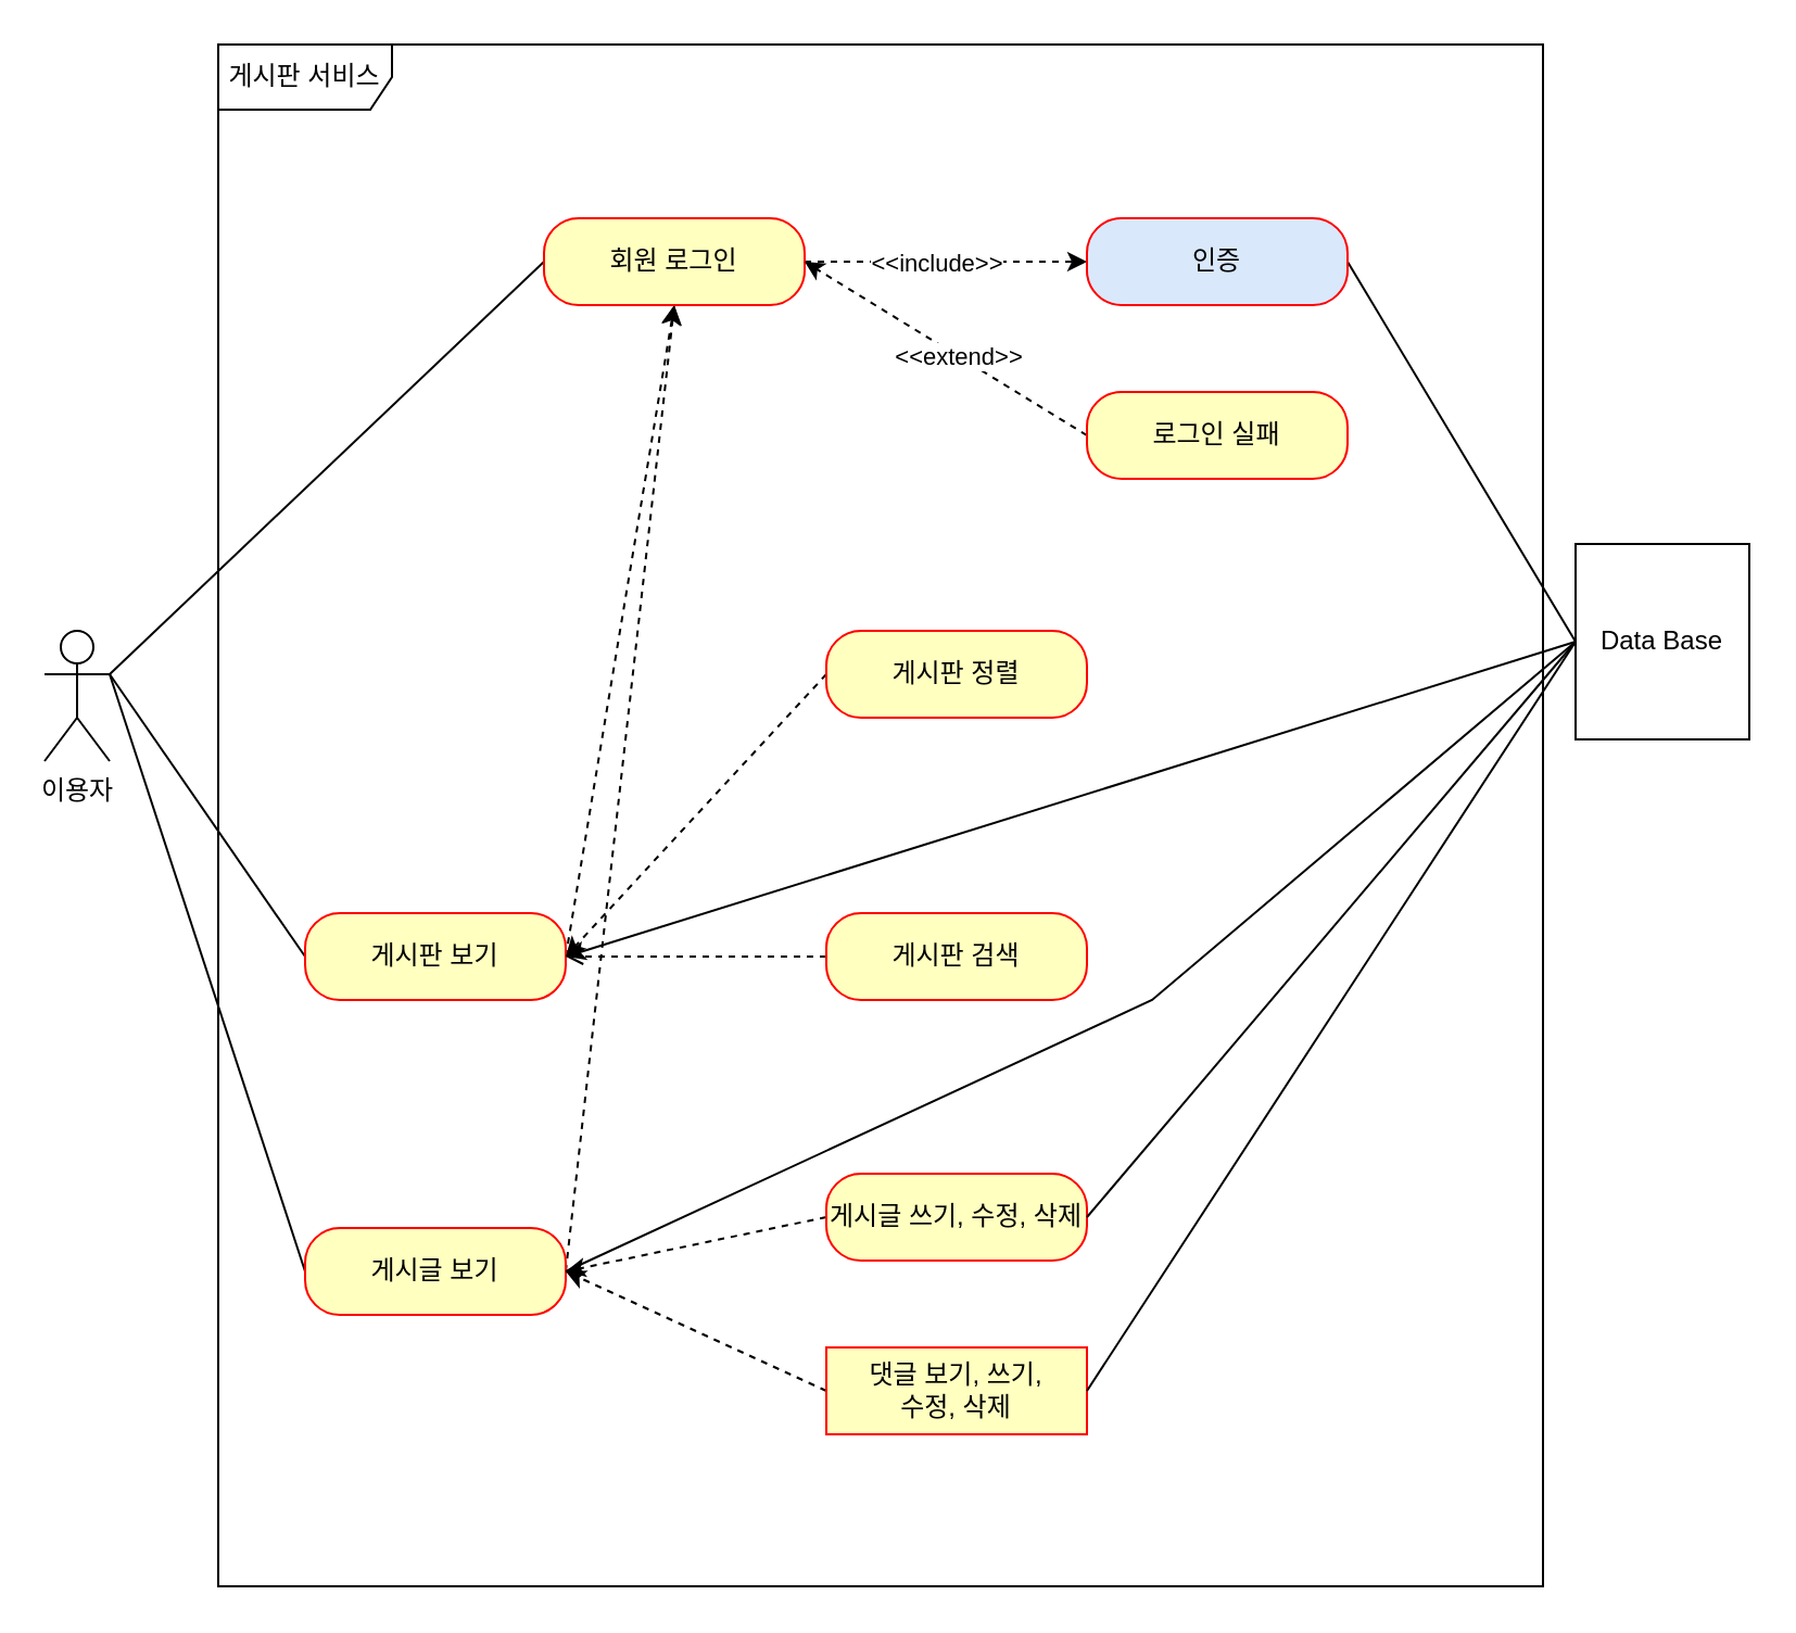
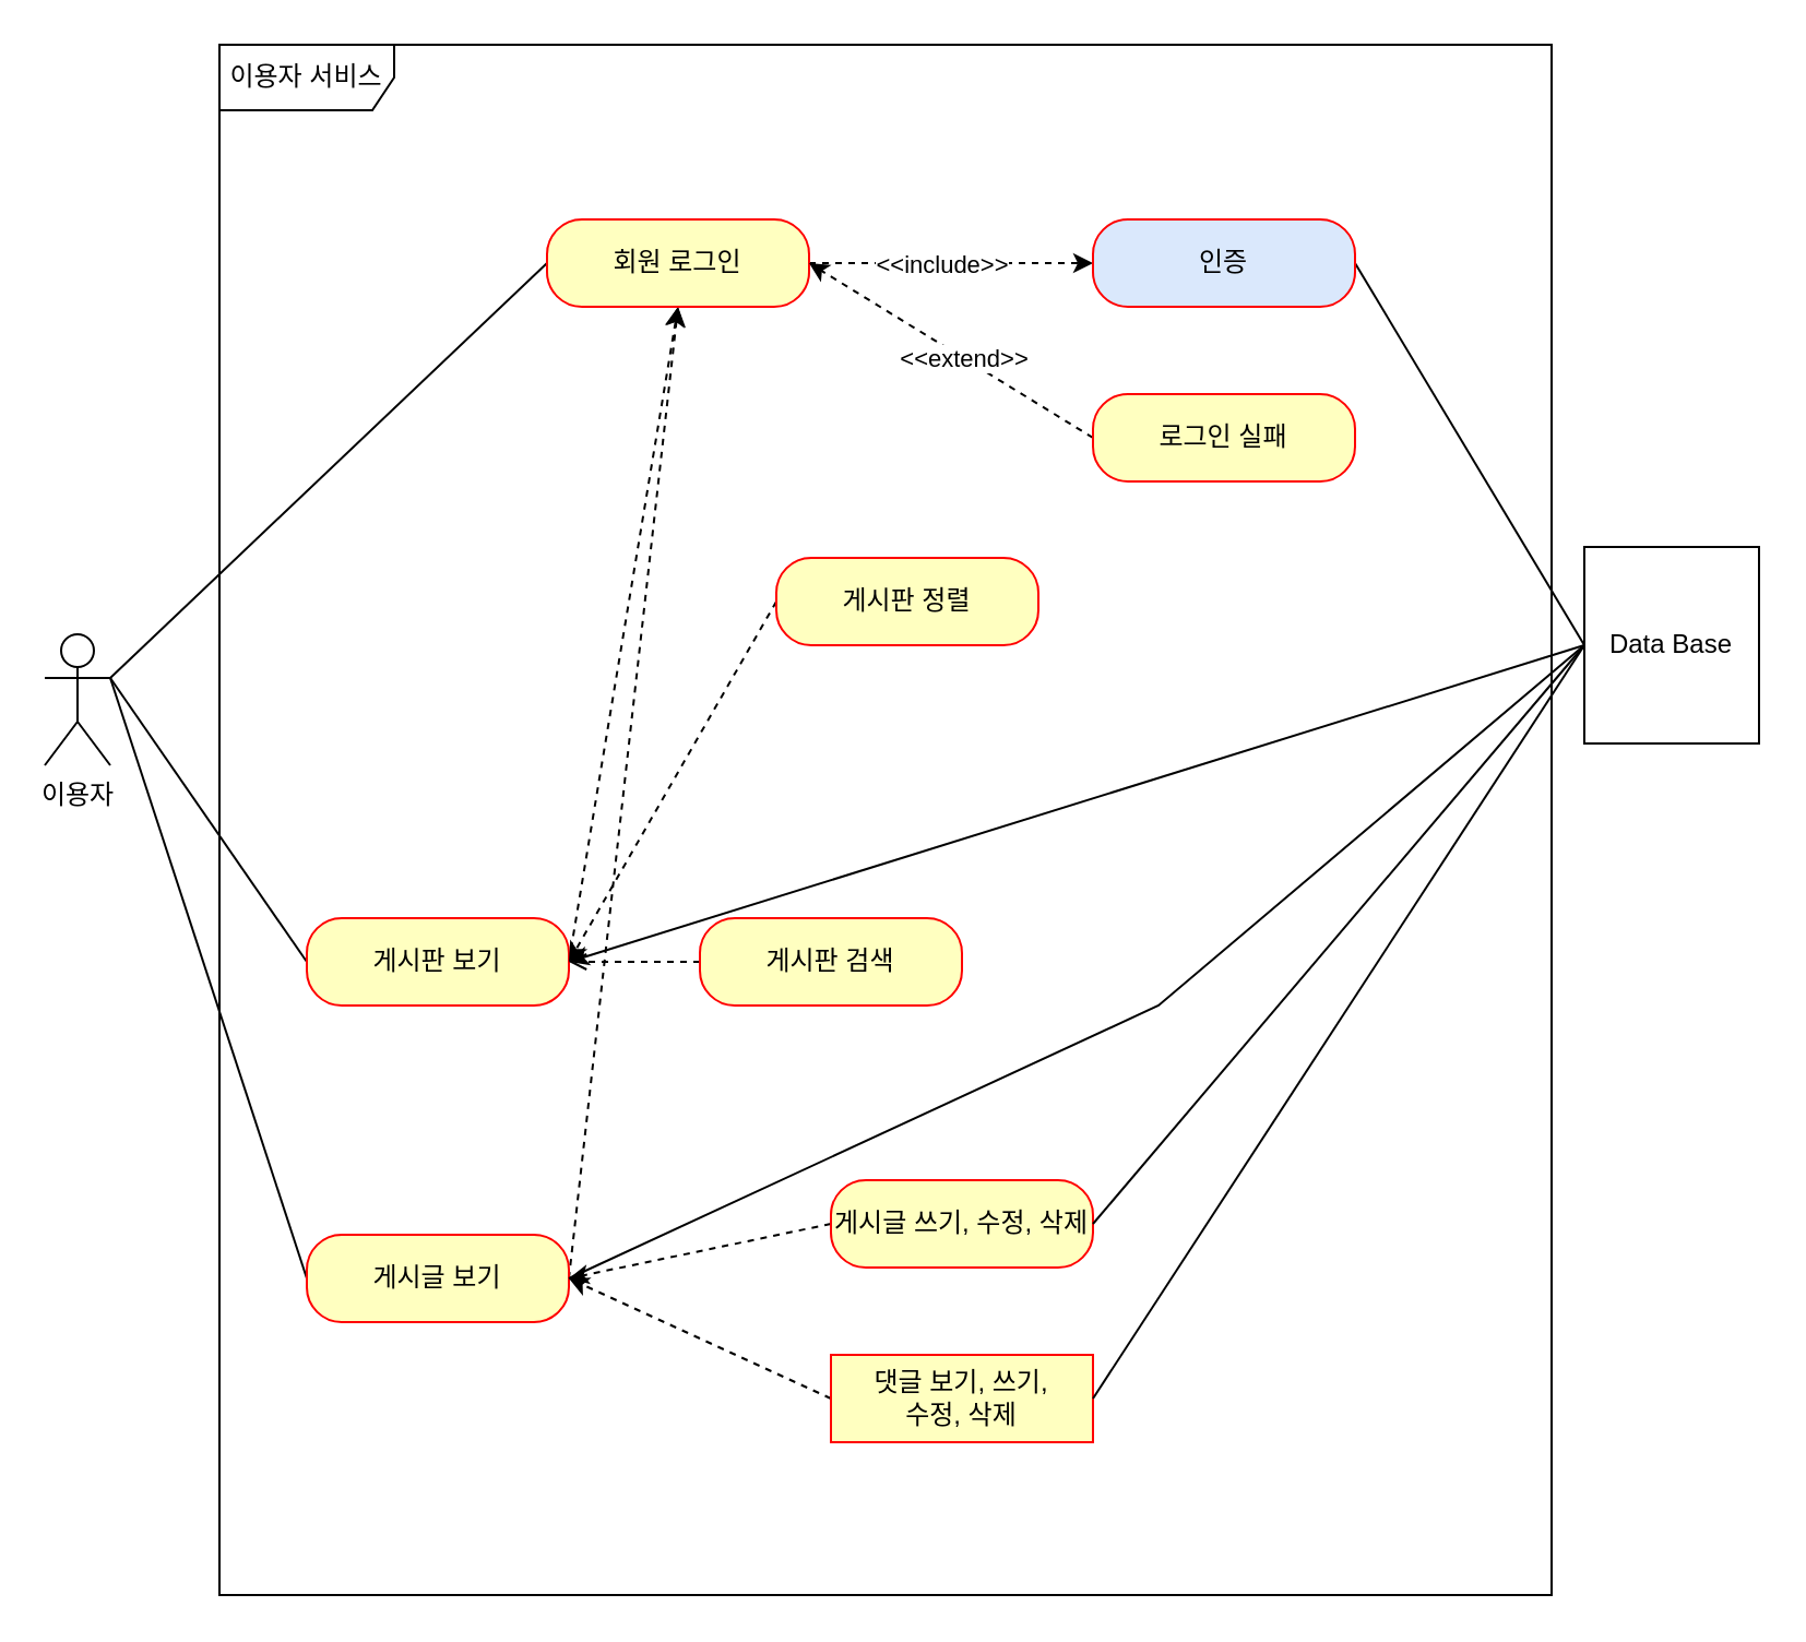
  <mxCell id="0" />
  <mxCell id="1" parent="0" />
  <mxCell id="2" value="이용자" style="shape=umlActor;verticalLabelPosition=bottom;verticalAlign=top;html=1;" vertex="1" parent="1"><mxGeometry x="20" y="290" width="30" height="60" as="geometry" /></mxCell>
- <mxCell id="3" value="게시판 서비스" style="shape=umlFrame;whiteSpace=wrap;html=1;pointerEvents=0;width=80;height=30;" vertex="1" parent="1"><mxGeometry x="100" y="20" width="610" height="710" as="geometry" /></mxCell>
+ <mxCell id="3" value="이용자 서비스" style="shape=umlFrame;whiteSpace=wrap;html=1;pointerEvents=0;width=80;height=30;" vertex="1" parent="1"><mxGeometry x="100" y="20" width="610" height="710" as="geometry" /></mxCell>
  <mxCell id="4" style="rounded=0;orthogonalLoop=1;jettySize=auto;html=1;endArrow=none;endFill=0;exitX=0;exitY=0.5;exitDx=0;exitDy=0;" edge="1" parent="1" source="7"><mxGeometry relative="1" as="geometry"><mxPoint x="50" y="310" as="targetPoint" /></mxGeometry></mxCell>
  <mxCell id="5" style="rounded=0;orthogonalLoop=1;jettySize=auto;html=1;entryX=0.5;entryY=1;entryDx=0;entryDy=0;exitX=1;exitY=0.5;exitDx=0;exitDy=0;dashed=1;" edge="1" parent="1" source="7" target="14"><mxGeometry relative="1" as="geometry" /></mxCell>
  <mxCell id="6" style="rounded=0;orthogonalLoop=1;jettySize=auto;html=1;entryX=0;entryY=0.5;entryDx=0;entryDy=0;exitX=1;exitY=0.5;exitDx=0;exitDy=0;endArrow=none;endFill=0;startArrow=classic;startFill=1;" edge="1" parent="1" source="7" target="31"><mxGeometry relative="1" as="geometry" /></mxCell>
  <mxCell id="7" value="게시판 보기" style="rounded=1;whiteSpace=wrap;html=1;arcSize=40;fontColor=#000000;fillColor=#ffffc0;strokeColor=#ff0000;" vertex="1" parent="1"><mxGeometry x="140" y="420" width="120" height="40" as="geometry" /></mxCell>
  <mxCell id="8" style="rounded=0;orthogonalLoop=1;jettySize=auto;html=1;endArrow=none;endFill=0;exitX=0;exitY=0.5;exitDx=0;exitDy=0;entryX=1;entryY=0.333;entryDx=0;entryDy=0;entryPerimeter=0;" edge="1" parent="1" source="10" target="2"><mxGeometry relative="1" as="geometry" /></mxCell>
  <mxCell id="9" style="rounded=0;orthogonalLoop=1;jettySize=auto;html=1;entryX=0.5;entryY=1;entryDx=0;entryDy=0;dashed=1;exitX=1;exitY=0.5;exitDx=0;exitDy=0;" edge="1" parent="1" source="10" target="14"><mxGeometry relative="1" as="geometry" /></mxCell>
  <mxCell id="10" value="게시글 보기" style="rounded=1;whiteSpace=wrap;html=1;arcSize=40;fontColor=#000000;fillColor=#ffffc0;strokeColor=#ff0000;" vertex="1" parent="1"><mxGeometry x="140" y="565" width="120" height="40" as="geometry" /></mxCell>
  <mxCell id="11" style="rounded=0;orthogonalLoop=1;jettySize=auto;html=1;entryX=1;entryY=0.333;entryDx=0;entryDy=0;entryPerimeter=0;endArrow=none;endFill=0;exitX=0;exitY=0.5;exitDx=0;exitDy=0;" edge="1" parent="1" source="14" target="2"><mxGeometry relative="1" as="geometry" /></mxCell>
  <mxCell id="12" style="edgeStyle=orthogonalEdgeStyle;rounded=0;orthogonalLoop=1;jettySize=auto;html=1;dashed=1;" edge="1" parent="1" source="14" target="16"><mxGeometry relative="1" as="geometry" /></mxCell>
  <mxCell id="13" value="&amp;lt;&amp;lt;include&amp;gt;&amp;gt;" style="edgeLabel;html=1;align=center;verticalAlign=middle;resizable=0;points=[];" vertex="1" connectable="0" parent="12"><mxGeometry x="-0.292" y="-1" relative="1" as="geometry"><mxPoint x="14" y="-1" as="offset" /></mxGeometry></mxCell>
  <mxCell id="14" value="회원 로그인" style="rounded=1;whiteSpace=wrap;html=1;arcSize=40;fontColor=#000000;fillColor=#ffffc0;strokeColor=#ff0000;" vertex="1" parent="1"><mxGeometry x="250" y="100" width="120" height="40" as="geometry" /></mxCell>
  <mxCell id="15" style="rounded=0;orthogonalLoop=1;jettySize=auto;html=1;entryX=0;entryY=0.5;entryDx=0;entryDy=0;exitX=1;exitY=0.5;exitDx=0;exitDy=0;endArrow=none;endFill=0;" edge="1" parent="1" source="16" target="31"><mxGeometry relative="1" as="geometry" /></mxCell>
  <mxCell id="16" value="인증" style="rounded=1;whiteSpace=wrap;html=1;arcSize=40;fontColor=#000000;fillColor=#dae8fc;strokeColor=#ff0000;" vertex="1" parent="1"><mxGeometry x="500" y="100" width="120" height="40" as="geometry" /></mxCell>
  <mxCell id="17" style="rounded=0;orthogonalLoop=1;jettySize=auto;html=1;entryX=1;entryY=0.5;entryDx=0;entryDy=0;dashed=1;exitX=0;exitY=0.5;exitDx=0;exitDy=0;" edge="1" parent="1" source="18" target="7"><mxGeometry relative="1" as="geometry" /></mxCell>
- <mxCell id="18" value="게시판 정렬" style="rounded=1;whiteSpace=wrap;html=1;arcSize=40;fontColor=#000000;fillColor=#ffffc0;strokeColor=#ff0000;" vertex="1" parent="1"><mxGeometry x="380" y="290" width="120" height="40" as="geometry" /></mxCell>
+ <mxCell id="18" value="게시판 정렬" style="rounded=1;whiteSpace=wrap;html=1;arcSize=40;fontColor=#000000;fillColor=#ffffc0;strokeColor=#ff0000;" vertex="1" parent="1"><mxGeometry x="355" y="255" width="120" height="40" as="geometry" /></mxCell>
  <mxCell id="19" style="rounded=0;orthogonalLoop=1;jettySize=auto;html=1;entryX=1;entryY=0.5;entryDx=0;entryDy=0;dashed=1;endArrow=open;" edge="1" parent="1" source="20" target="7"><mxGeometry relative="1" as="geometry" /></mxCell>
- <mxCell id="20" value="게시판 검색" style="rounded=1;whiteSpace=wrap;html=1;arcSize=40;fontColor=#000000;fillColor=#ffffc0;strokeColor=#ff0000;" vertex="1" parent="1"><mxGeometry x="380" y="420" width="120" height="40" as="geometry" /></mxCell>
+ <mxCell id="20" value="게시판 검색" style="rounded=1;whiteSpace=wrap;html=1;arcSize=40;fontColor=#000000;fillColor=#ffffc0;strokeColor=#ff0000;" vertex="1" parent="1"><mxGeometry x="320" y="420" width="120" height="40" as="geometry" /></mxCell>
  <mxCell id="21" style="rounded=0;orthogonalLoop=1;jettySize=auto;html=1;entryX=1;entryY=0.5;entryDx=0;entryDy=0;dashed=1;exitX=0;exitY=0.5;exitDx=0;exitDy=0;exitPerimeter=0;" edge="1" parent="1" source="22" target="10"><mxGeometry relative="1" as="geometry" /></mxCell>
  <mxCell id="22" value="게시글 쓰기, 수정, 삭제" style="rounded=1;whiteSpace=wrap;html=1;arcSize=40;fontColor=#000000;fillColor=#ffffc0;strokeColor=#ff0000;" vertex="1" parent="1"><mxGeometry x="380" y="540" width="120" height="40" as="geometry" /></mxCell>
  <mxCell id="23" style="rounded=0;orthogonalLoop=1;jettySize=auto;html=1;entryX=1;entryY=0.5;entryDx=0;entryDy=0;dashed=1;exitX=0;exitY=0.5;exitDx=0;exitDy=0;" edge="1" parent="1" source="24" target="10"><mxGeometry relative="1" as="geometry" /></mxCell>
  <mxCell id="24" value="댓글 보기, 쓰기,&lt;br&gt;수정, 삭제" style="whiteSpace=wrap;html=1;arcSize=40;fontColor=#000000;fillColor=#ffffc0;strokeColor=#ff0000;rounded=0;" vertex="1" parent="1"><mxGeometry x="380" y="620" width="120" height="40" as="geometry" /></mxCell>
  <mxCell id="25" style="rounded=0;orthogonalLoop=1;jettySize=auto;html=1;entryX=1;entryY=0.5;entryDx=0;entryDy=0;exitX=0;exitY=0.5;exitDx=0;exitDy=0;dashed=1;" edge="1" parent="1" source="27" target="14"><mxGeometry relative="1" as="geometry" /></mxCell>
  <mxCell id="26" value="&amp;lt;&amp;lt;extend&amp;gt;&amp;gt;" style="edgeLabel;html=1;align=center;verticalAlign=middle;resizable=0;points=[];" vertex="1" connectable="0" parent="25"><mxGeometry x="-0.088" y="-1" relative="1" as="geometry"><mxPoint y="1" as="offset" /></mxGeometry></mxCell>
  <mxCell id="27" value="로그인 실패" style="rounded=1;whiteSpace=wrap;html=1;arcSize=40;fontColor=#000000;fillColor=#ffffc0;strokeColor=#ff0000;" vertex="1" parent="1"><mxGeometry x="500" y="180" width="120" height="40" as="geometry" /></mxCell>
  <mxCell id="28" style="rounded=0;orthogonalLoop=1;jettySize=auto;html=1;exitX=0;exitY=0.5;exitDx=0;exitDy=0;entryX=1;entryY=0.5;entryDx=0;entryDy=0;endArrow=none;endFill=0;" edge="1" parent="1" source="31" target="10"><mxGeometry relative="1" as="geometry"><Array as="points"><mxPoint x="530" y="460" /></Array></mxGeometry></mxCell>
  <mxCell id="29" style="rounded=0;orthogonalLoop=1;jettySize=auto;html=1;entryX=1;entryY=0.5;entryDx=0;entryDy=0;exitX=0;exitY=0.5;exitDx=0;exitDy=0;endArrow=none;endFill=0;" edge="1" parent="1" source="31" target="22"><mxGeometry relative="1" as="geometry" /></mxCell>
  <mxCell id="30" style="rounded=0;orthogonalLoop=1;jettySize=auto;html=1;entryX=1;entryY=0.5;entryDx=0;entryDy=0;exitX=0;exitY=0.5;exitDx=0;exitDy=0;endArrow=none;endFill=0;" edge="1" parent="1" source="31" target="24"><mxGeometry relative="1" as="geometry" /></mxCell>
  <mxCell id="31" value="Data Base" style="html=1;dropTarget=0;whiteSpace=wrap;" vertex="1" parent="1"><mxGeometry x="725" y="250" width="80" height="90" as="geometry" /></mxCell>
